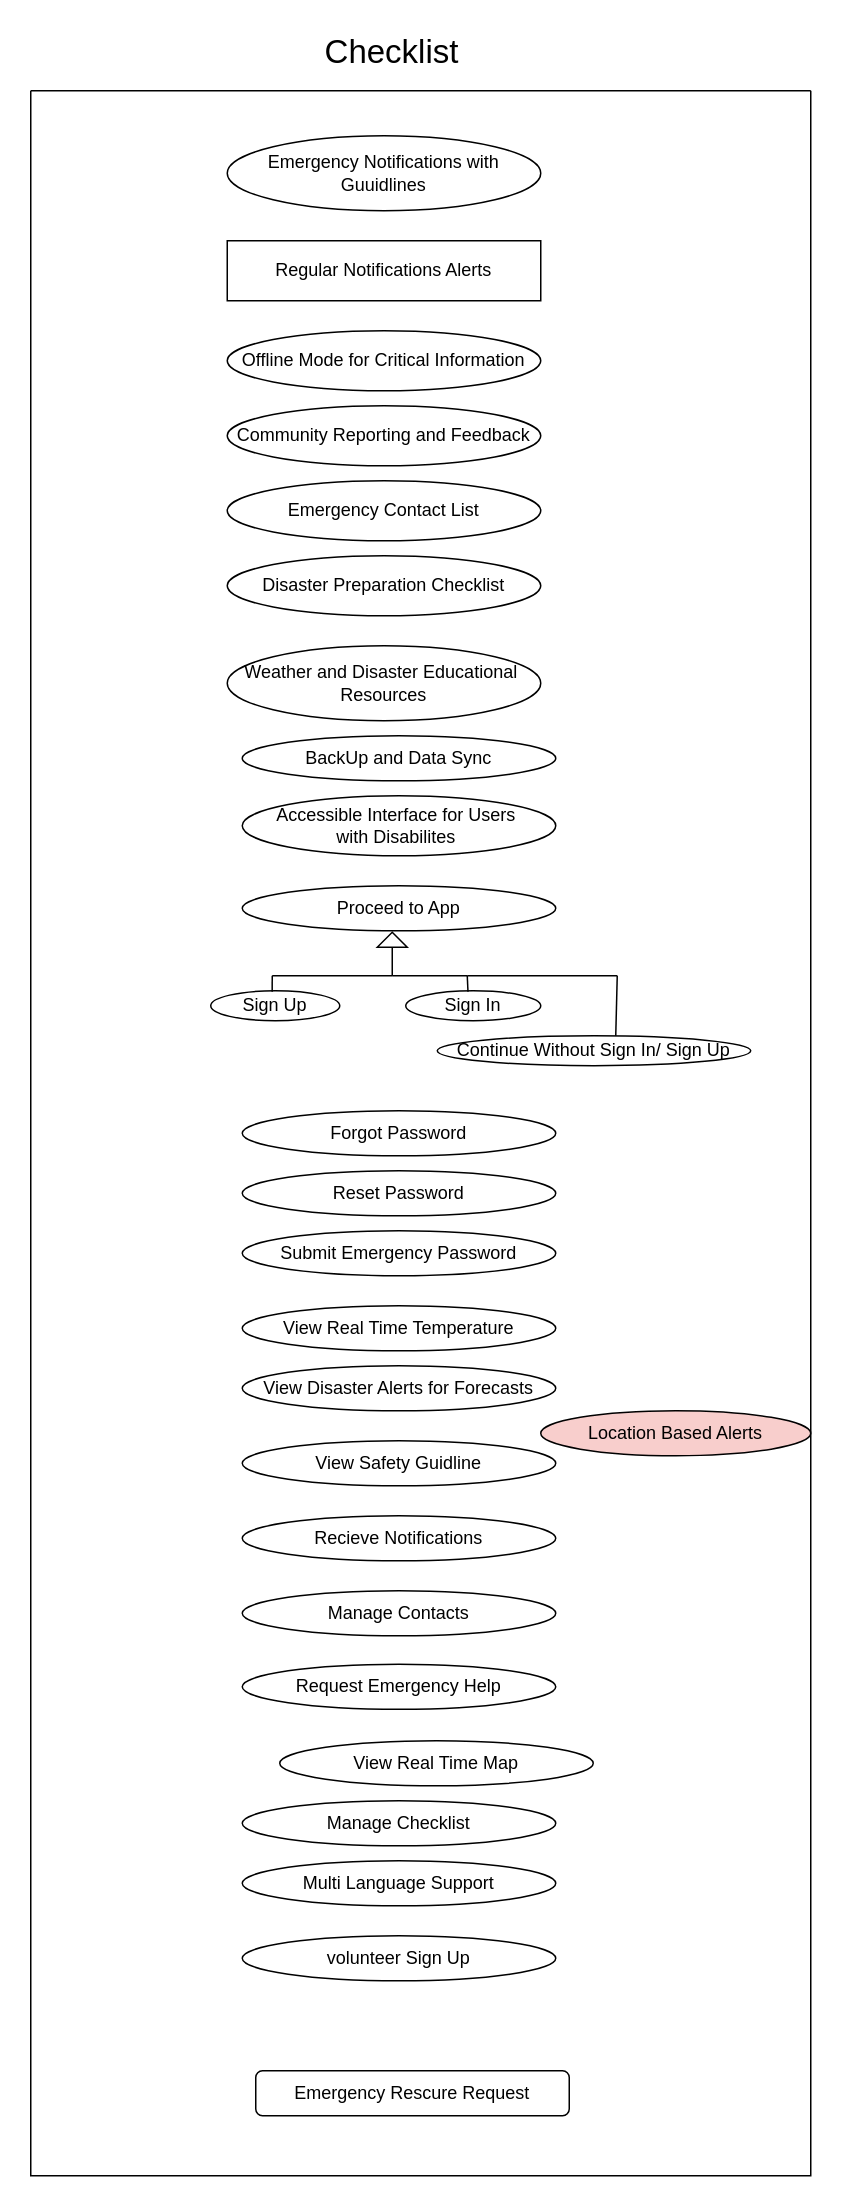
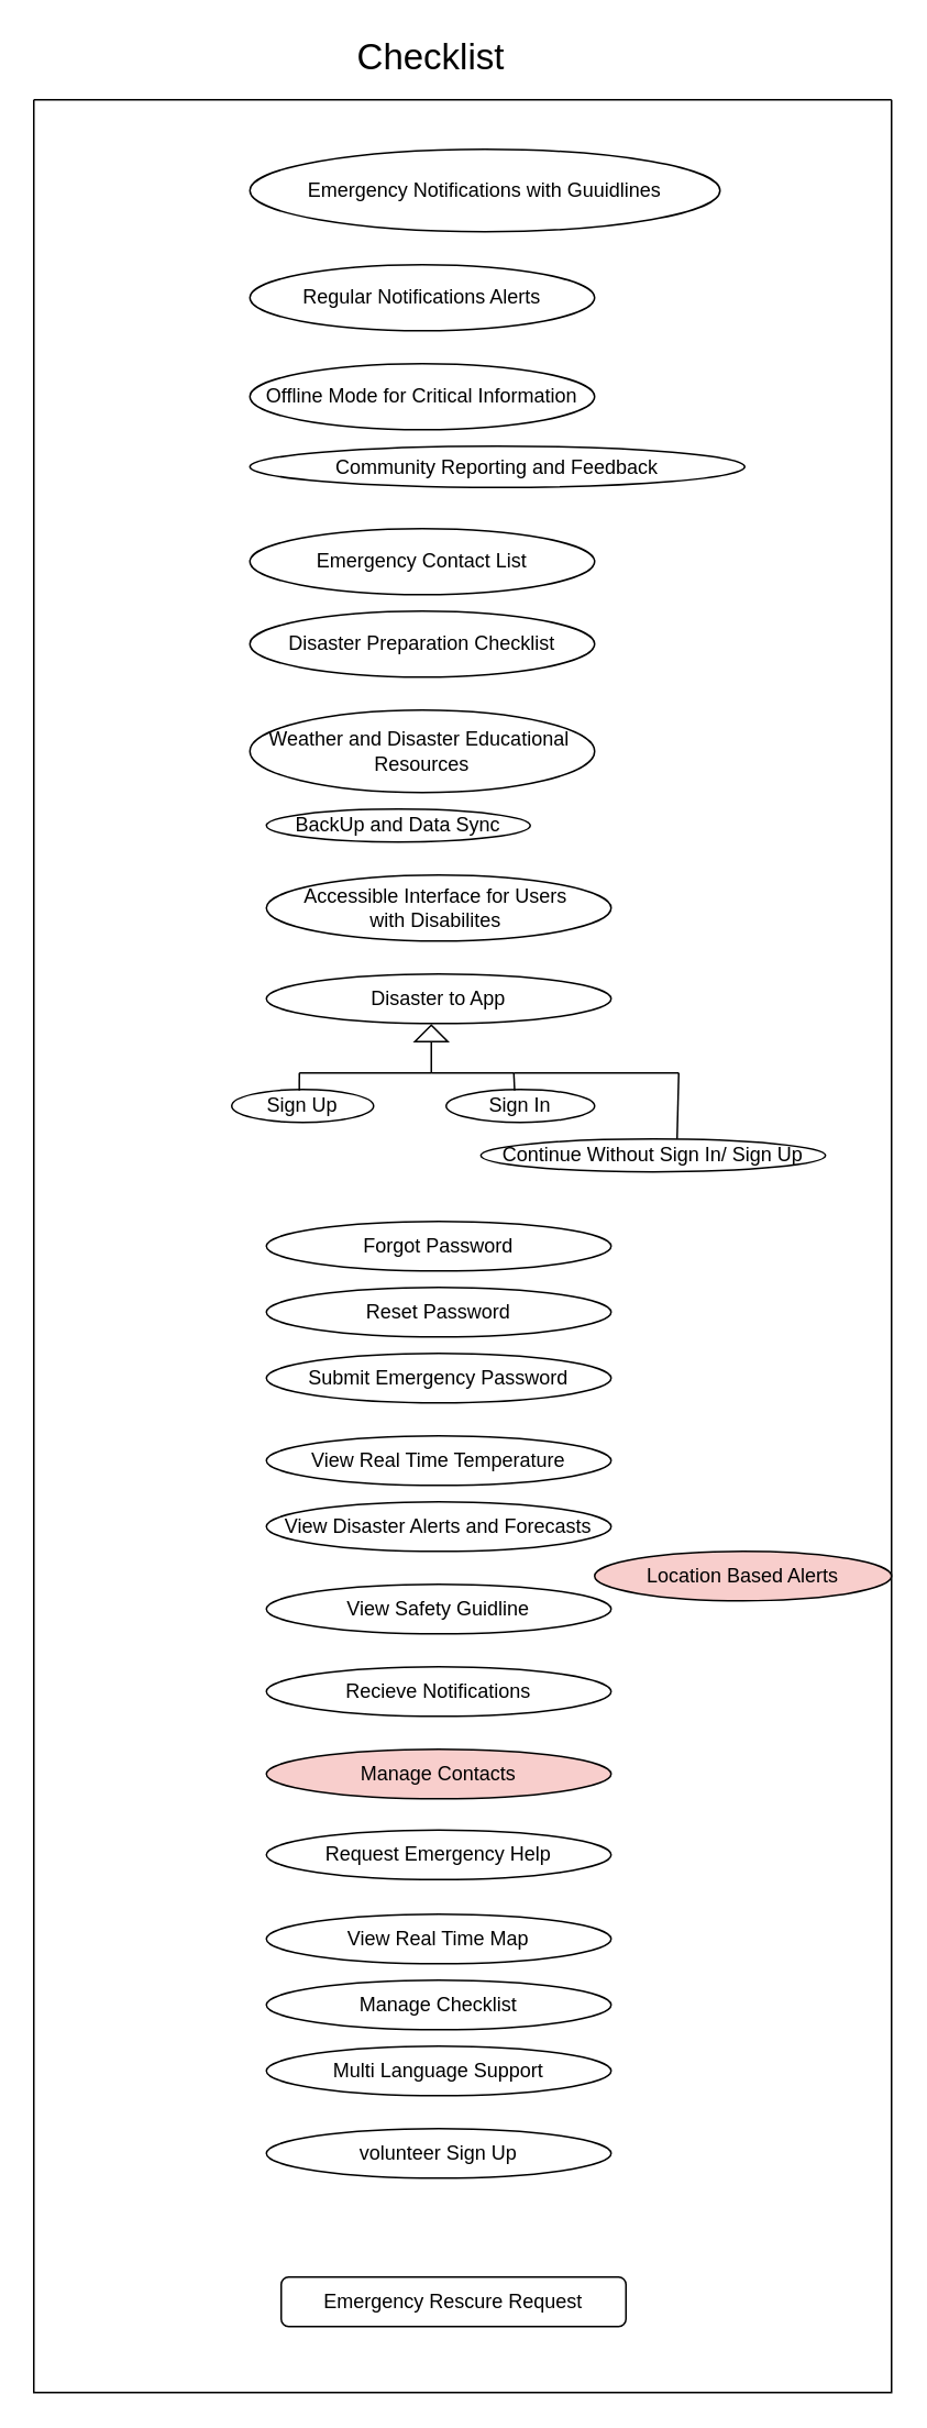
  <mxCell id="0" />
  <mxCell id="1" parent="0" />
  <mxCell id="2" value="" style="swimlane;startSize=0;" vertex="1" parent="1"><mxGeometry x="20" y="60" width="520" height="1390" as="geometry" /></mxCell>
- <mxCell id="3" value="Emergency Notifications&amp;nbsp;&lt;span style=&quot;background-color: initial;&quot;&gt;with Guuidlines&lt;/span&gt;" style="ellipse;whiteSpace=wrap;html=1;" vertex="1" parent="2"><mxGeometry x="131" y="30" width="209" height="50" as="geometry" /></mxCell>
- <mxCell id="4" value="Regular Notifications Alerts" style="whiteSpace=wrap;html=1;rounded=0;" vertex="1" parent="2"><mxGeometry x="131" y="100" width="209" height="40" as="geometry" /></mxCell>
+ <mxCell id="3" value="Emergency Notifications&amp;nbsp;&lt;span style=&quot;background-color: initial;&quot;&gt;with Guuidlines&lt;/span&gt;" style="ellipse;whiteSpace=wrap;html=1;" vertex="1" parent="2"><mxGeometry x="131" y="30" width="285" height="50" as="geometry" /></mxCell>
+ <mxCell id="4" value="Regular Notifications Alerts" style="ellipse;whiteSpace=wrap;html=1;" vertex="1" parent="2"><mxGeometry x="131" y="100" width="209" height="40" as="geometry" /></mxCell>
  <mxCell id="5" value="Offline Mode for Critical Information" style="ellipse;whiteSpace=wrap;html=1;" vertex="1" parent="2"><mxGeometry x="131" y="160" width="209" height="40" as="geometry" /></mxCell>
- <mxCell id="6" value="Community Reporting and Feedback" style="ellipse;whiteSpace=wrap;html=1;" vertex="1" parent="2"><mxGeometry x="131" y="210" width="209" height="40" as="geometry" /></mxCell>
+ <mxCell id="6" value="Community Reporting and Feedback" style="ellipse;whiteSpace=wrap;html=1;" vertex="1" parent="2"><mxGeometry x="131" y="210" width="300" height="25" as="geometry" /></mxCell>
  <mxCell id="7" value="Emergency Contact List&lt;span style=&quot;color: rgba(0, 0, 0, 0); font-family: monospace; font-size: 0px; text-align: start; text-wrap: nowrap;&quot;&gt;%3CmxGraphModel%3E%3Croot%3E%3CmxCell%20id%3D%220%22%2F%3E%3CmxCell%20id%3D%221%22%20parent%3D%220%22%2F%3E%3CmxCell%20id%3D%222%22%20value%3D%22Community%20Reporting%20and%20Feedback%22%20style%3D%22ellipse%3BwhiteSpace%3Dwrap%3Bhtml%3D1%3B%22%20vertex%3D%221%22%20parent%3D%221%22%3E%3CmxGeometry%20x%3D%22290%22%20y%3D%22300%22%20width%3D%22209%22%20height%3D%2240%22%20as%3D%22geometry%22%2F%3E%3C%2FmxCell%3E%3C%2Froot%3E%3C%2FmxGraphModel%3E&lt;/span&gt;" style="ellipse;whiteSpace=wrap;html=1;" vertex="1" parent="2"><mxGeometry x="131" y="260" width="209" height="40" as="geometry" /></mxCell>
  <mxCell id="8" value="Disaster Preparation Checklist" style="ellipse;whiteSpace=wrap;html=1;" vertex="1" parent="2"><mxGeometry x="131" y="310" width="209" height="40" as="geometry" /></mxCell>
  <mxCell id="9" value="Weather and Disaster Educational&amp;nbsp;&lt;div&gt;Resources&lt;/div&gt;" style="ellipse;whiteSpace=wrap;html=1;" vertex="1" parent="2"><mxGeometry x="131" y="370" width="209" height="50" as="geometry" /></mxCell>
- <mxCell id="10" value="BackUp and Data Sync" style="ellipse;whiteSpace=wrap;html=1;" vertex="1" parent="2"><mxGeometry x="141" y="430" width="209" height="30" as="geometry" /></mxCell>
+ <mxCell id="10" value="BackUp and Data Sync" style="ellipse;whiteSpace=wrap;html=1;" vertex="1" parent="2"><mxGeometry x="141" y="430" width="160" height="20" as="geometry" /></mxCell>
  <mxCell id="11" value="Accessible Interface for Users&amp;nbsp;&lt;div&gt;with Disabilites&amp;nbsp;&lt;/div&gt;" style="ellipse;whiteSpace=wrap;html=1;" vertex="1" parent="2"><mxGeometry x="141" y="470" width="209" height="40" as="geometry" /></mxCell>
  <mxCell id="12" value="Sign Up" style="ellipse;whiteSpace=wrap;html=1;" vertex="1" parent="2"><mxGeometry x="120" y="600" width="86" height="20" as="geometry" /></mxCell>
  <mxCell id="13" value="Continue Without Sign In/ Sign Up" style="ellipse;whiteSpace=wrap;html=1;" vertex="1" parent="2"><mxGeometry x="271" y="630" width="209" height="20" as="geometry" /></mxCell>
  <mxCell id="14" value="Sign In" style="ellipse;whiteSpace=wrap;html=1;" vertex="1" parent="2"><mxGeometry x="250" y="600" width="90" height="20" as="geometry" /></mxCell>
- <mxCell id="15" value="Proceed to App" style="ellipse;whiteSpace=wrap;html=1;" vertex="1" parent="2"><mxGeometry x="141" y="530" width="209" height="30" as="geometry" /></mxCell>
+ <mxCell id="15" value="Disaster to App" style="ellipse;whiteSpace=wrap;html=1;" vertex="1" parent="2"><mxGeometry x="141" y="530" width="209" height="30" as="geometry" /></mxCell>
  <mxCell id="16" value="" style="triangle;whiteSpace=wrap;html=1;rotation=-90;" vertex="1" parent="2"><mxGeometry x="236" y="556" width="10" height="20" as="geometry" /></mxCell>
  <mxCell id="17" value="" style="endArrow=none;html=1;rounded=0;" edge="1" parent="2"><mxGeometry width="50" height="50" relative="1" as="geometry"><mxPoint x="241" y="590" as="sourcePoint" /><mxPoint x="276" y="590" as="targetPoint" /><Array as="points"><mxPoint x="291" y="590" /></Array></mxGeometry></mxCell>
  <mxCell id="18" value="Forgot Password" style="ellipse;whiteSpace=wrap;html=1;" vertex="1" parent="2"><mxGeometry x="141" y="680" width="209" height="30" as="geometry" /></mxCell>
  <mxCell id="19" value="Reset Password" style="ellipse;whiteSpace=wrap;html=1;" vertex="1" parent="2"><mxGeometry x="141" y="720" width="209" height="30" as="geometry" /></mxCell>
  <mxCell id="20" value="Submit Emergency Password" style="ellipse;whiteSpace=wrap;html=1;" vertex="1" parent="2"><mxGeometry x="141" y="760" width="209" height="30" as="geometry" /></mxCell>
  <mxCell id="21" value="View Real Time Temperature" style="ellipse;whiteSpace=wrap;html=1;" vertex="1" parent="2"><mxGeometry x="141" y="810" width="209" height="30" as="geometry" /></mxCell>
- <mxCell id="22" value="View Disaster Alerts for Forecasts" style="ellipse;whiteSpace=wrap;html=1;" vertex="1" parent="2"><mxGeometry x="141" y="850" width="209" height="30" as="geometry" /></mxCell>
+ <mxCell id="22" value="View Disaster Alerts and Forecasts" style="ellipse;whiteSpace=wrap;html=1;" vertex="1" parent="2"><mxGeometry x="141" y="850" width="209" height="30" as="geometry" /></mxCell>
  <mxCell id="23" value="View Safety Guidline" style="ellipse;whiteSpace=wrap;html=1;" vertex="1" parent="2"><mxGeometry x="141" y="900" width="209" height="30" as="geometry" /></mxCell>
  <mxCell id="24" value="Recieve Notifications" style="ellipse;whiteSpace=wrap;html=1;" vertex="1" parent="2"><mxGeometry x="141" y="950" width="209" height="30" as="geometry" /></mxCell>
- <mxCell id="25" value="Manage Contacts" style="ellipse;whiteSpace=wrap;html=1;" vertex="1" parent="2"><mxGeometry x="141" y="1000" width="209" height="30" as="geometry" /></mxCell>
+ <mxCell id="25" value="Manage Contacts" style="ellipse;whiteSpace=wrap;html=1;fillColor=#f8cecc;" vertex="1" parent="2"><mxGeometry x="141" y="1000" width="209" height="30" as="geometry" /></mxCell>
  <mxCell id="26" value="Request Emergency Help" style="ellipse;whiteSpace=wrap;html=1;" vertex="1" parent="2"><mxGeometry x="141" y="1049" width="209" height="30" as="geometry" /></mxCell>
- <mxCell id="27" value="View Real Time Map" style="ellipse;whiteSpace=wrap;html=1;" vertex="1" parent="2"><mxGeometry x="166" y="1100" width="209" height="30" as="geometry" /></mxCell>
+ <mxCell id="27" value="View Real Time Map" style="ellipse;whiteSpace=wrap;html=1;" vertex="1" parent="2"><mxGeometry x="141" y="1100" width="209" height="30" as="geometry" /></mxCell>
  <mxCell id="28" value="Manage Checklist" style="ellipse;whiteSpace=wrap;html=1;" vertex="1" parent="2"><mxGeometry x="141" y="1140" width="209" height="30" as="geometry" /></mxCell>
  <mxCell id="29" value="Location Based Alerts" style="ellipse;whiteSpace=wrap;html=1;fillColor=#f8cecc;" vertex="1" parent="2"><mxGeometry x="340" y="880" width="180" height="30" as="geometry" /></mxCell>
  <mxCell id="30" value="Multi Language Support" style="ellipse;whiteSpace=wrap;html=1;" vertex="1" parent="2"><mxGeometry x="141" y="1180" width="209" height="30" as="geometry" /></mxCell>
  <mxCell id="31" value="volunteer Sign Up" style="ellipse;whiteSpace=wrap;html=1;" vertex="1" parent="2"><mxGeometry x="141" y="1230" width="209" height="30" as="geometry" /></mxCell>
  <mxCell id="32" value="Emergency Rescure Request" style="whiteSpace=wrap;html=1;rounded=1;" vertex="1" parent="2"><mxGeometry x="150" y="1320" width="209" height="30" as="geometry" /></mxCell>
  <mxCell id="33" value="&lt;font style=&quot;font-size: 22px;&quot;&gt;Checklist&lt;/font&gt;" style="text;html=1;align=center;verticalAlign=middle;whiteSpace=wrap;rounded=0;" vertex="1" parent="1"><mxGeometry x="201" y="20" width="120" height="30" as="geometry" /></mxCell>
  <mxCell id="34" value="" style="endArrow=none;html=1;rounded=0;entryX=0;entryY=0.5;entryDx=0;entryDy=0;" edge="1" parent="1" target="16"><mxGeometry width="50" height="50" relative="1" as="geometry"><mxPoint x="261" y="640" as="sourcePoint" /><mxPoint x="331" y="610" as="targetPoint" /><Array as="points"><mxPoint x="261" y="650" /><mxPoint x="261" y="640" /></Array></mxGeometry></mxCell>
  <mxCell id="35" value="" style="endArrow=none;html=1;rounded=0;" edge="1" parent="1"><mxGeometry width="50" height="50" relative="1" as="geometry"><mxPoint x="221" y="650" as="sourcePoint" /><mxPoint x="261" y="650" as="targetPoint" /><Array as="points"><mxPoint x="181" y="650" /><mxPoint x="221" y="650" /></Array></mxGeometry></mxCell>
  <mxCell id="36" value="" style="endArrow=none;html=1;rounded=0;exitX=0.476;exitY=0.032;exitDx=0;exitDy=0;exitPerimeter=0;" edge="1" parent="1" source="12"><mxGeometry width="50" height="50" relative="1" as="geometry"><mxPoint x="241" y="690" as="sourcePoint" /><mxPoint x="181" y="650" as="targetPoint" /></mxGeometry></mxCell>
  <mxCell id="37" value="" style="endArrow=none;html=1;rounded=0;exitX=0.461;exitY=0.035;exitDx=0;exitDy=0;exitPerimeter=0;" edge="1" parent="1" source="14"><mxGeometry width="50" height="50" relative="1" as="geometry"><mxPoint x="281" y="690" as="sourcePoint" /><mxPoint x="311" y="650" as="targetPoint" /></mxGeometry></mxCell>
  <mxCell id="38" value="" style="endArrow=none;html=1;rounded=0;" edge="1" parent="1"><mxGeometry width="50" height="50" relative="1" as="geometry"><mxPoint x="311" y="650" as="sourcePoint" /><mxPoint x="411" y="650" as="targetPoint" /><Array as="points"><mxPoint x="411" y="650" /></Array></mxGeometry></mxCell>
  <mxCell id="39" value="" style="endArrow=none;html=1;rounded=0;" edge="1" parent="1"><mxGeometry width="50" height="50" relative="1" as="geometry"><mxPoint x="410" y="690" as="sourcePoint" /><mxPoint x="411" y="650" as="targetPoint" /></mxGeometry></mxCell>
